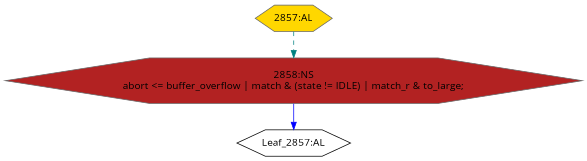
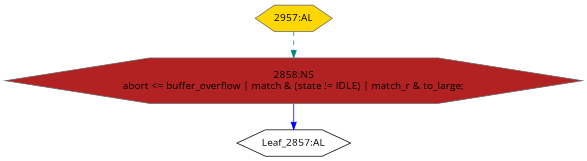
  strict digraph {
    fontname="Open Sans"
    node [style=filled color=gray40 shape=hexagon fontname="Open Sans"]
    edge [cond="[]" lineno=None fontname="Open Sans"]
-   n1 [ast="<pyverilog.vparser.ast.Always object at 0x7f13b554c590>" clk_sens=True fillcolor=gold label="2857:AL" sens="['clk']" statements="[]" typ=Always use_var="['buffer_overflow', 'state', 'to_large', 'match', 'match_r']"]
+   n1 [ast="<pyverilog.vparser.ast.Always object at 0x7f13b554c590>" clk_sens=True fillcolor=gold label="2957:AL" sens="['clk']" statements="[]" typ=Always use_var="['buffer_overflow', 'state', 'to_large', 'match', 'match_r']"]
    n2 [ast="<pyverilog.vparser.ast.NonblockingSubstitution object at 0x7f13b554c690>" fillcolor=firebrick label="2858:NS\nabort <= buffer_overflow | match & (state != IDLE) | match_r & to_large;" statements="[<pyverilog.vparser.ast.NonblockingSubstitution object at 0x7f13b554c690>]" typ=NonblockingSubstitution]
    n3 [def_var="['abort']" label="Leaf_2857:AL" color=black style=""]
    n1 -> n2 [color=teal style=dashed]
    n2 -> n3 [color=blue style=solid]
  }
